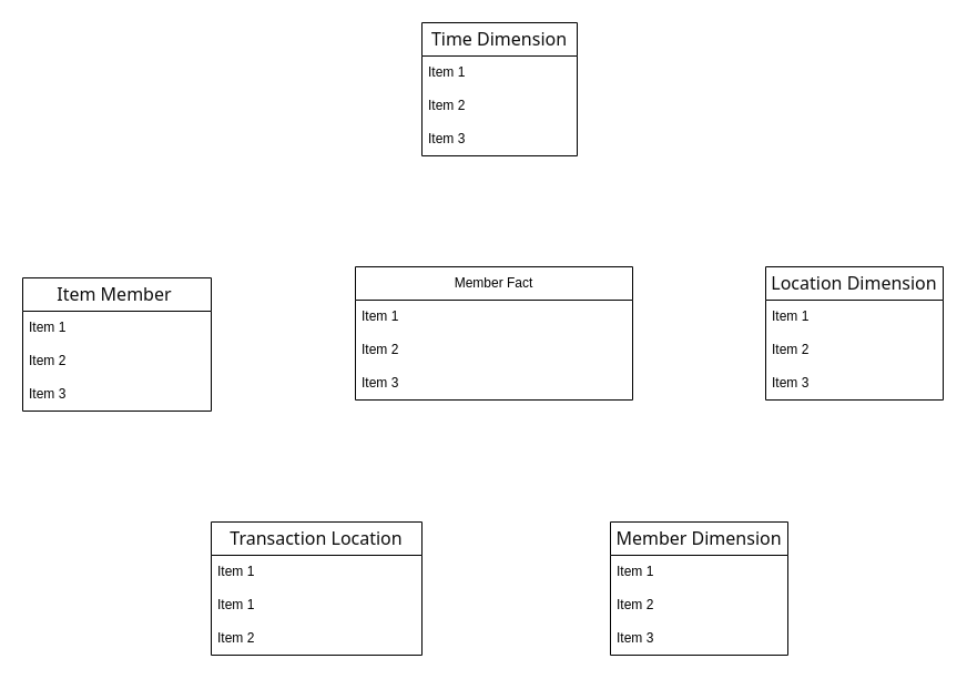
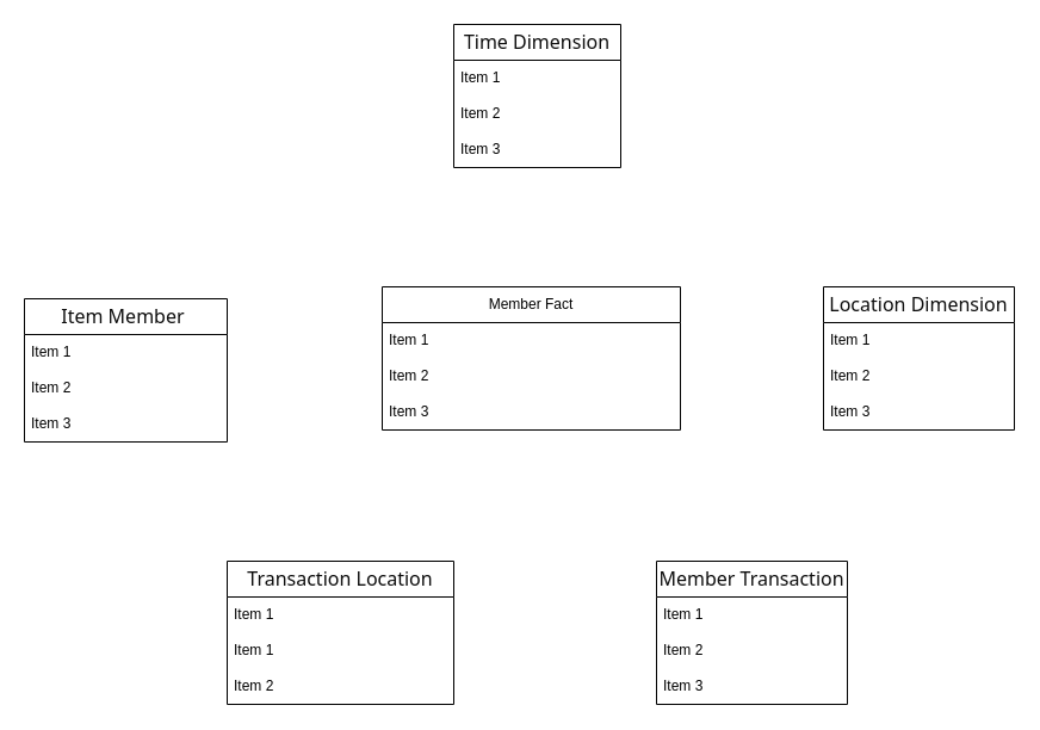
  <mxCell id="0" />
  <mxCell id="1" parent="0" />
  <mxCell id="2" value="&lt;span style=&quot;color: rgb(13, 13, 13); font-family: Söhne, ui-sans-serif, system-ui, -apple-system, &amp;quot;Segoe UI&amp;quot;, Roboto, Ubuntu, Cantarell, &amp;quot;Noto Sans&amp;quot;, sans-serif, &amp;quot;Helvetica Neue&amp;quot;, Arial, &amp;quot;Apple Color Emoji&amp;quot;, &amp;quot;Segoe UI Emoji&amp;quot;, &amp;quot;Segoe UI Symbol&amp;quot;, &amp;quot;Noto Color Emoji&amp;quot;; font-size: 16px; text-align: start; white-space-collapse: preserve; background-color: rgb(255, 255, 255);&quot;&gt;Item Member &lt;/span&gt;" style="swimlane;fontStyle=0;childLayout=stackLayout;horizontal=1;startSize=30;horizontalStack=0;resizeParent=1;resizeParentMax=0;resizeLast=0;collapsible=1;marginBottom=0;whiteSpace=wrap;html=1;" vertex="1" parent="1"><mxGeometry x="20" y="250" width="170" height="120" as="geometry" /></mxCell>
  <mxCell id="3" value="Item 1" style="text;strokeColor=none;fillColor=none;align=left;verticalAlign=middle;spacingLeft=4;spacingRight=4;overflow=hidden;points=[[0,0.5],[1,0.5]];portConstraint=eastwest;rotatable=0;whiteSpace=wrap;html=1;" vertex="1" parent="2"><mxGeometry y="30" width="170" height="30" as="geometry" /></mxCell>
  <mxCell id="4" value="Item 2" style="text;strokeColor=none;fillColor=none;align=left;verticalAlign=middle;spacingLeft=4;spacingRight=4;overflow=hidden;points=[[0,0.5],[1,0.5]];portConstraint=eastwest;rotatable=0;whiteSpace=wrap;html=1;" vertex="1" parent="2"><mxGeometry y="60" width="170" height="30" as="geometry" /></mxCell>
  <mxCell id="5" value="Item 3" style="text;strokeColor=none;fillColor=none;align=left;verticalAlign=middle;spacingLeft=4;spacingRight=4;overflow=hidden;points=[[0,0.5],[1,0.5]];portConstraint=eastwest;rotatable=0;whiteSpace=wrap;html=1;" vertex="1" parent="2"><mxGeometry y="90" width="170" height="30" as="geometry" /></mxCell>
  <mxCell id="6" value="&lt;span style=&quot;color: rgb(13, 13, 13); font-family: Söhne, ui-sans-serif, system-ui, -apple-system, &amp;quot;Segoe UI&amp;quot;, Roboto, Ubuntu, Cantarell, &amp;quot;Noto Sans&amp;quot;, sans-serif, &amp;quot;Helvetica Neue&amp;quot;, Arial, &amp;quot;Apple Color Emoji&amp;quot;, &amp;quot;Segoe UI Emoji&amp;quot;, &amp;quot;Segoe UI Symbol&amp;quot;, &amp;quot;Noto Color Emoji&amp;quot;; font-size: 16px; text-align: start; white-space-collapse: preserve; background-color: rgb(255, 255, 255);&quot;&gt;Time Dimension&lt;/span&gt;" style="swimlane;fontStyle=0;childLayout=stackLayout;horizontal=1;startSize=30;horizontalStack=0;resizeParent=1;resizeParentMax=0;resizeLast=0;collapsible=1;marginBottom=0;whiteSpace=wrap;html=1;" vertex="1" parent="1"><mxGeometry x="380" y="20" width="140" height="120" as="geometry" /></mxCell>
  <mxCell id="7" value="Item 1" style="text;strokeColor=none;fillColor=none;align=left;verticalAlign=middle;spacingLeft=4;spacingRight=4;overflow=hidden;points=[[0,0.5],[1,0.5]];portConstraint=eastwest;rotatable=0;whiteSpace=wrap;html=1;" vertex="1" parent="6"><mxGeometry y="30" width="140" height="30" as="geometry" /></mxCell>
  <mxCell id="8" value="Item 2" style="text;strokeColor=none;fillColor=none;align=left;verticalAlign=middle;spacingLeft=4;spacingRight=4;overflow=hidden;points=[[0,0.5],[1,0.5]];portConstraint=eastwest;rotatable=0;whiteSpace=wrap;html=1;" vertex="1" parent="6"><mxGeometry y="60" width="140" height="30" as="geometry" /></mxCell>
  <mxCell id="9" value="Item 3" style="text;strokeColor=none;fillColor=none;align=left;verticalAlign=middle;spacingLeft=4;spacingRight=4;overflow=hidden;points=[[0,0.5],[1,0.5]];portConstraint=eastwest;rotatable=0;whiteSpace=wrap;html=1;" vertex="1" parent="6"><mxGeometry y="90" width="140" height="30" as="geometry" /></mxCell>
  <mxCell id="10" value="&lt;span style=&quot;color: rgb(13, 13, 13); font-family: Söhne, ui-sans-serif, system-ui, -apple-system, &amp;quot;Segoe UI&amp;quot;, Roboto, Ubuntu, Cantarell, &amp;quot;Noto Sans&amp;quot;, sans-serif, &amp;quot;Helvetica Neue&amp;quot;, Arial, &amp;quot;Apple Color Emoji&amp;quot;, &amp;quot;Segoe UI Emoji&amp;quot;, &amp;quot;Segoe UI Symbol&amp;quot;, &amp;quot;Noto Color Emoji&amp;quot;; font-size: 16px; text-align: start; white-space-collapse: preserve; background-color: rgb(255, 255, 255);&quot;&gt;Location Dimension&lt;/span&gt;" style="swimlane;fontStyle=0;childLayout=stackLayout;horizontal=1;startSize=30;horizontalStack=0;resizeParent=1;resizeParentMax=0;resizeLast=0;collapsible=1;marginBottom=0;whiteSpace=wrap;html=1;" vertex="1" parent="1"><mxGeometry x="690" y="240" width="160" height="120" as="geometry" /></mxCell>
  <mxCell id="11" value="Item 1" style="text;strokeColor=none;fillColor=none;align=left;verticalAlign=middle;spacingLeft=4;spacingRight=4;overflow=hidden;points=[[0,0.5],[1,0.5]];portConstraint=eastwest;rotatable=0;whiteSpace=wrap;html=1;" vertex="1" parent="10"><mxGeometry y="30" width="160" height="30" as="geometry" /></mxCell>
  <mxCell id="12" value="Item 2" style="text;strokeColor=none;fillColor=none;align=left;verticalAlign=middle;spacingLeft=4;spacingRight=4;overflow=hidden;points=[[0,0.5],[1,0.5]];portConstraint=eastwest;rotatable=0;whiteSpace=wrap;html=1;" vertex="1" parent="10"><mxGeometry y="60" width="160" height="30" as="geometry" /></mxCell>
  <mxCell id="13" value="Item 3" style="text;strokeColor=none;fillColor=none;align=left;verticalAlign=middle;spacingLeft=4;spacingRight=4;overflow=hidden;points=[[0,0.5],[1,0.5]];portConstraint=eastwest;rotatable=0;whiteSpace=wrap;html=1;" vertex="1" parent="10"><mxGeometry y="90" width="160" height="30" as="geometry" /></mxCell>
- <mxCell id="14" value="&lt;span style=&quot;color: rgb(13, 13, 13); font-family: Söhne, ui-sans-serif, system-ui, -apple-system, &amp;quot;Segoe UI&amp;quot;, Roboto, Ubuntu, Cantarell, &amp;quot;Noto Sans&amp;quot;, sans-serif, &amp;quot;Helvetica Neue&amp;quot;, Arial, &amp;quot;Apple Color Emoji&amp;quot;, &amp;quot;Segoe UI Emoji&amp;quot;, &amp;quot;Segoe UI Symbol&amp;quot;, &amp;quot;Noto Color Emoji&amp;quot;; font-size: 16px; text-align: start; white-space-collapse: preserve; background-color: rgb(255, 255, 255);&quot;&gt;Member Dimension&lt;/span&gt;" style="swimlane;fontStyle=0;childLayout=stackLayout;horizontal=1;startSize=30;horizontalStack=0;resizeParent=1;resizeParentMax=0;resizeLast=0;collapsible=1;marginBottom=0;whiteSpace=wrap;html=1;" vertex="1" parent="1"><mxGeometry x="550" y="470" width="160" height="120" as="geometry" /></mxCell>
+ <mxCell id="14" value="&lt;span style=&quot;color: rgb(13, 13, 13); font-family: Söhne, ui-sans-serif, system-ui, -apple-system, &amp;quot;Segoe UI&amp;quot;, Roboto, Ubuntu, Cantarell, &amp;quot;Noto Sans&amp;quot;, sans-serif, &amp;quot;Helvetica Neue&amp;quot;, Arial, &amp;quot;Apple Color Emoji&amp;quot;, &amp;quot;Segoe UI Emoji&amp;quot;, &amp;quot;Segoe UI Symbol&amp;quot;, &amp;quot;Noto Color Emoji&amp;quot;; font-size: 16px; text-align: start; white-space-collapse: preserve; background-color: rgb(255, 255, 255);&quot;&gt;Member Transaction&lt;/span&gt;" style="swimlane;fontStyle=0;childLayout=stackLayout;horizontal=1;startSize=30;horizontalStack=0;resizeParent=1;resizeParentMax=0;resizeLast=0;collapsible=1;marginBottom=0;whiteSpace=wrap;html=1;" vertex="1" parent="1"><mxGeometry x="550" y="470" width="160" height="120" as="geometry" /></mxCell>
  <mxCell id="15" value="Item 1" style="text;strokeColor=none;fillColor=none;align=left;verticalAlign=middle;spacingLeft=4;spacingRight=4;overflow=hidden;points=[[0,0.5],[1,0.5]];portConstraint=eastwest;rotatable=0;whiteSpace=wrap;html=1;" vertex="1" parent="14"><mxGeometry y="30" width="160" height="30" as="geometry" /></mxCell>
  <mxCell id="16" value="Item 2" style="text;strokeColor=none;fillColor=none;align=left;verticalAlign=middle;spacingLeft=4;spacingRight=4;overflow=hidden;points=[[0,0.5],[1,0.5]];portConstraint=eastwest;rotatable=0;whiteSpace=wrap;html=1;" vertex="1" parent="14"><mxGeometry y="60" width="160" height="30" as="geometry" /></mxCell>
  <mxCell id="17" value="Item 3" style="text;strokeColor=none;fillColor=none;align=left;verticalAlign=middle;spacingLeft=4;spacingRight=4;overflow=hidden;points=[[0,0.5],[1,0.5]];portConstraint=eastwest;rotatable=0;whiteSpace=wrap;html=1;" vertex="1" parent="14"><mxGeometry y="90" width="160" height="30" as="geometry" /></mxCell>
  <mxCell id="18" value="Member Fact" style="swimlane;fontStyle=0;childLayout=stackLayout;horizontal=1;startSize=30;horizontalStack=0;resizeParent=1;resizeParentMax=0;resizeLast=0;collapsible=1;marginBottom=0;whiteSpace=wrap;html=1;" vertex="1" parent="1"><mxGeometry x="320" y="240" width="250" height="120" as="geometry" /></mxCell>
  <mxCell id="19" value="Item 1" style="text;strokeColor=none;fillColor=none;align=left;verticalAlign=middle;spacingLeft=4;spacingRight=4;overflow=hidden;points=[[0,0.5],[1,0.5]];portConstraint=eastwest;rotatable=0;whiteSpace=wrap;html=1;" vertex="1" parent="18"><mxGeometry y="30" width="250" height="30" as="geometry" /></mxCell>
  <mxCell id="20" value="Item 2" style="text;strokeColor=none;fillColor=none;align=left;verticalAlign=middle;spacingLeft=4;spacingRight=4;overflow=hidden;points=[[0,0.5],[1,0.5]];portConstraint=eastwest;rotatable=0;whiteSpace=wrap;html=1;" vertex="1" parent="18"><mxGeometry y="60" width="250" height="30" as="geometry" /></mxCell>
  <mxCell id="21" value="Item 3" style="text;strokeColor=none;fillColor=none;align=left;verticalAlign=middle;spacingLeft=4;spacingRight=4;overflow=hidden;points=[[0,0.5],[1,0.5]];portConstraint=eastwest;rotatable=0;whiteSpace=wrap;html=1;" vertex="1" parent="18"><mxGeometry y="90" width="250" height="30" as="geometry" /></mxCell>
  <mxCell id="22" value="&lt;span style=&quot;color: rgb(13, 13, 13); font-family: Söhne, ui-sans-serif, system-ui, -apple-system, &amp;quot;Segoe UI&amp;quot;, Roboto, Ubuntu, Cantarell, &amp;quot;Noto Sans&amp;quot;, sans-serif, &amp;quot;Helvetica Neue&amp;quot;, Arial, &amp;quot;Apple Color Emoji&amp;quot;, &amp;quot;Segoe UI Emoji&amp;quot;, &amp;quot;Segoe UI Symbol&amp;quot;, &amp;quot;Noto Color Emoji&amp;quot;; font-size: 16px; text-align: start; white-space-collapse: preserve; background-color: rgb(255, 255, 255);&quot;&gt;Transaction Location&lt;/span&gt;" style="swimlane;fontStyle=0;childLayout=stackLayout;horizontal=1;startSize=30;horizontalStack=0;resizeParent=1;resizeParentMax=0;resizeLast=0;collapsible=1;marginBottom=0;whiteSpace=wrap;html=1;" vertex="1" parent="1"><mxGeometry x="190" y="470" width="190" height="120" as="geometry" /></mxCell>
  <mxCell id="23" value="Item 1" style="text;strokeColor=none;fillColor=none;align=left;verticalAlign=middle;spacingLeft=4;spacingRight=4;overflow=hidden;points=[[0,0.5],[1,0.5]];portConstraint=eastwest;rotatable=0;whiteSpace=wrap;html=1;" vertex="1" parent="22"><mxGeometry y="30" width="190" height="30" as="geometry" /></mxCell>
  <mxCell id="24" value="Item 1" style="text;strokeColor=none;fillColor=none;align=left;verticalAlign=middle;spacingLeft=4;spacingRight=4;overflow=hidden;points=[[0,0.5],[1,0.5]];portConstraint=eastwest;rotatable=0;whiteSpace=wrap;html=1;" vertex="1" parent="22"><mxGeometry y="60" width="190" height="30" as="geometry" /></mxCell>
  <mxCell id="25" value="Item 2" style="text;strokeColor=none;fillColor=none;align=left;verticalAlign=middle;spacingLeft=4;spacingRight=4;overflow=hidden;points=[[0,0.5],[1,0.5]];portConstraint=eastwest;rotatable=0;whiteSpace=wrap;html=1;" vertex="1" parent="22"><mxGeometry y="90" width="190" height="30" as="geometry" /></mxCell>
